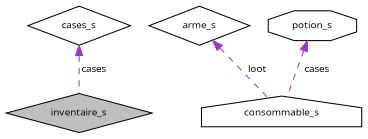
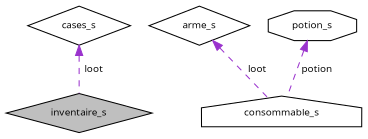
  digraph {
    fontname="Open Sans"
    node [color=black fillcolor=white fontname="Open Sans" fontsize=10 shape=diamond style=filled]
    edge [color=darkorchid3 dir=back fontname="Open Sans" fontsize=10 labelfontname=Helvetica labelfontsize=10 style=dashed]
    n1 [fillcolor=grey75 fontcolor=black height=0.2 label=inventaire_s width=0.4]
    n2 [height=0.2 label=cases_s width=0.4]
    n3 [height=0.2 label=consommable_s shape=house width=0.4]
    n4 [height=0.2 label=arme_s width=0.4]
    n5 [height=0.2 label=potion_s shape=octagon width=0.4]
-   n2 -> n1 [label=" cases"]
+   n2 -> n1 [label=" loot"]
    n4 -> n3 [label=" loot"]
-   n5 -> n3 [label=" cases"]
+   n5 -> n3 [label=" potion"]
  }
